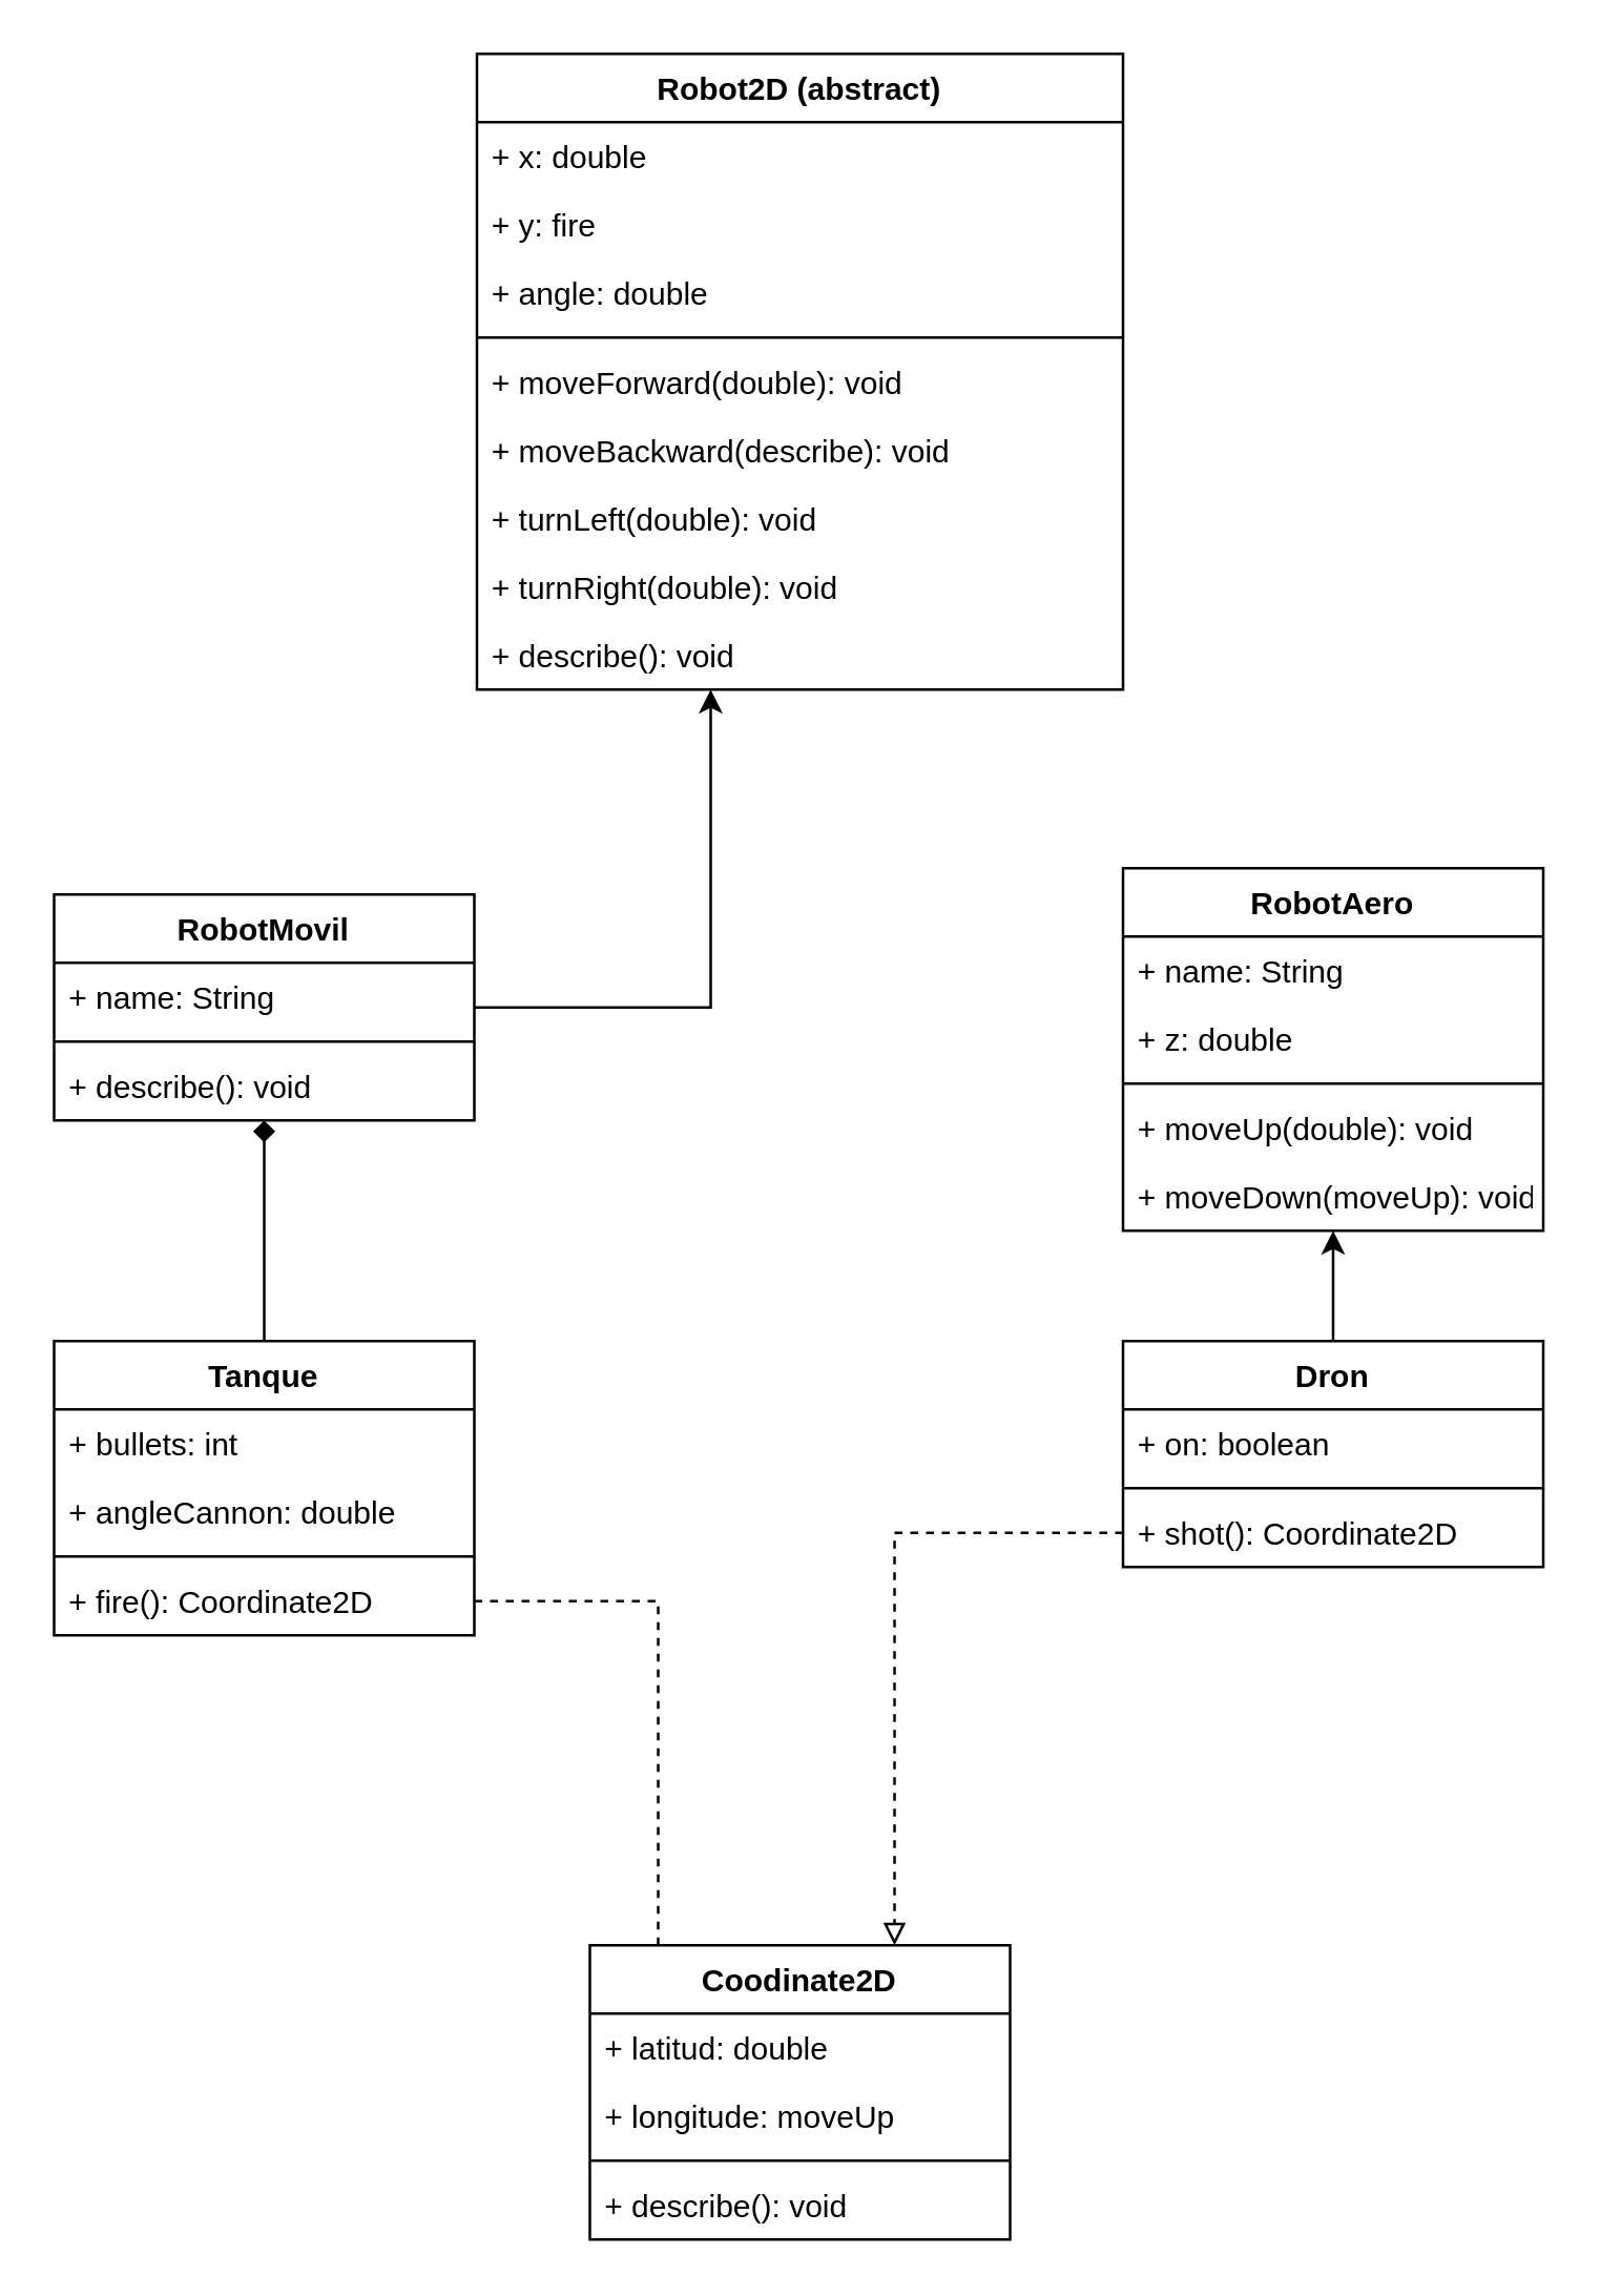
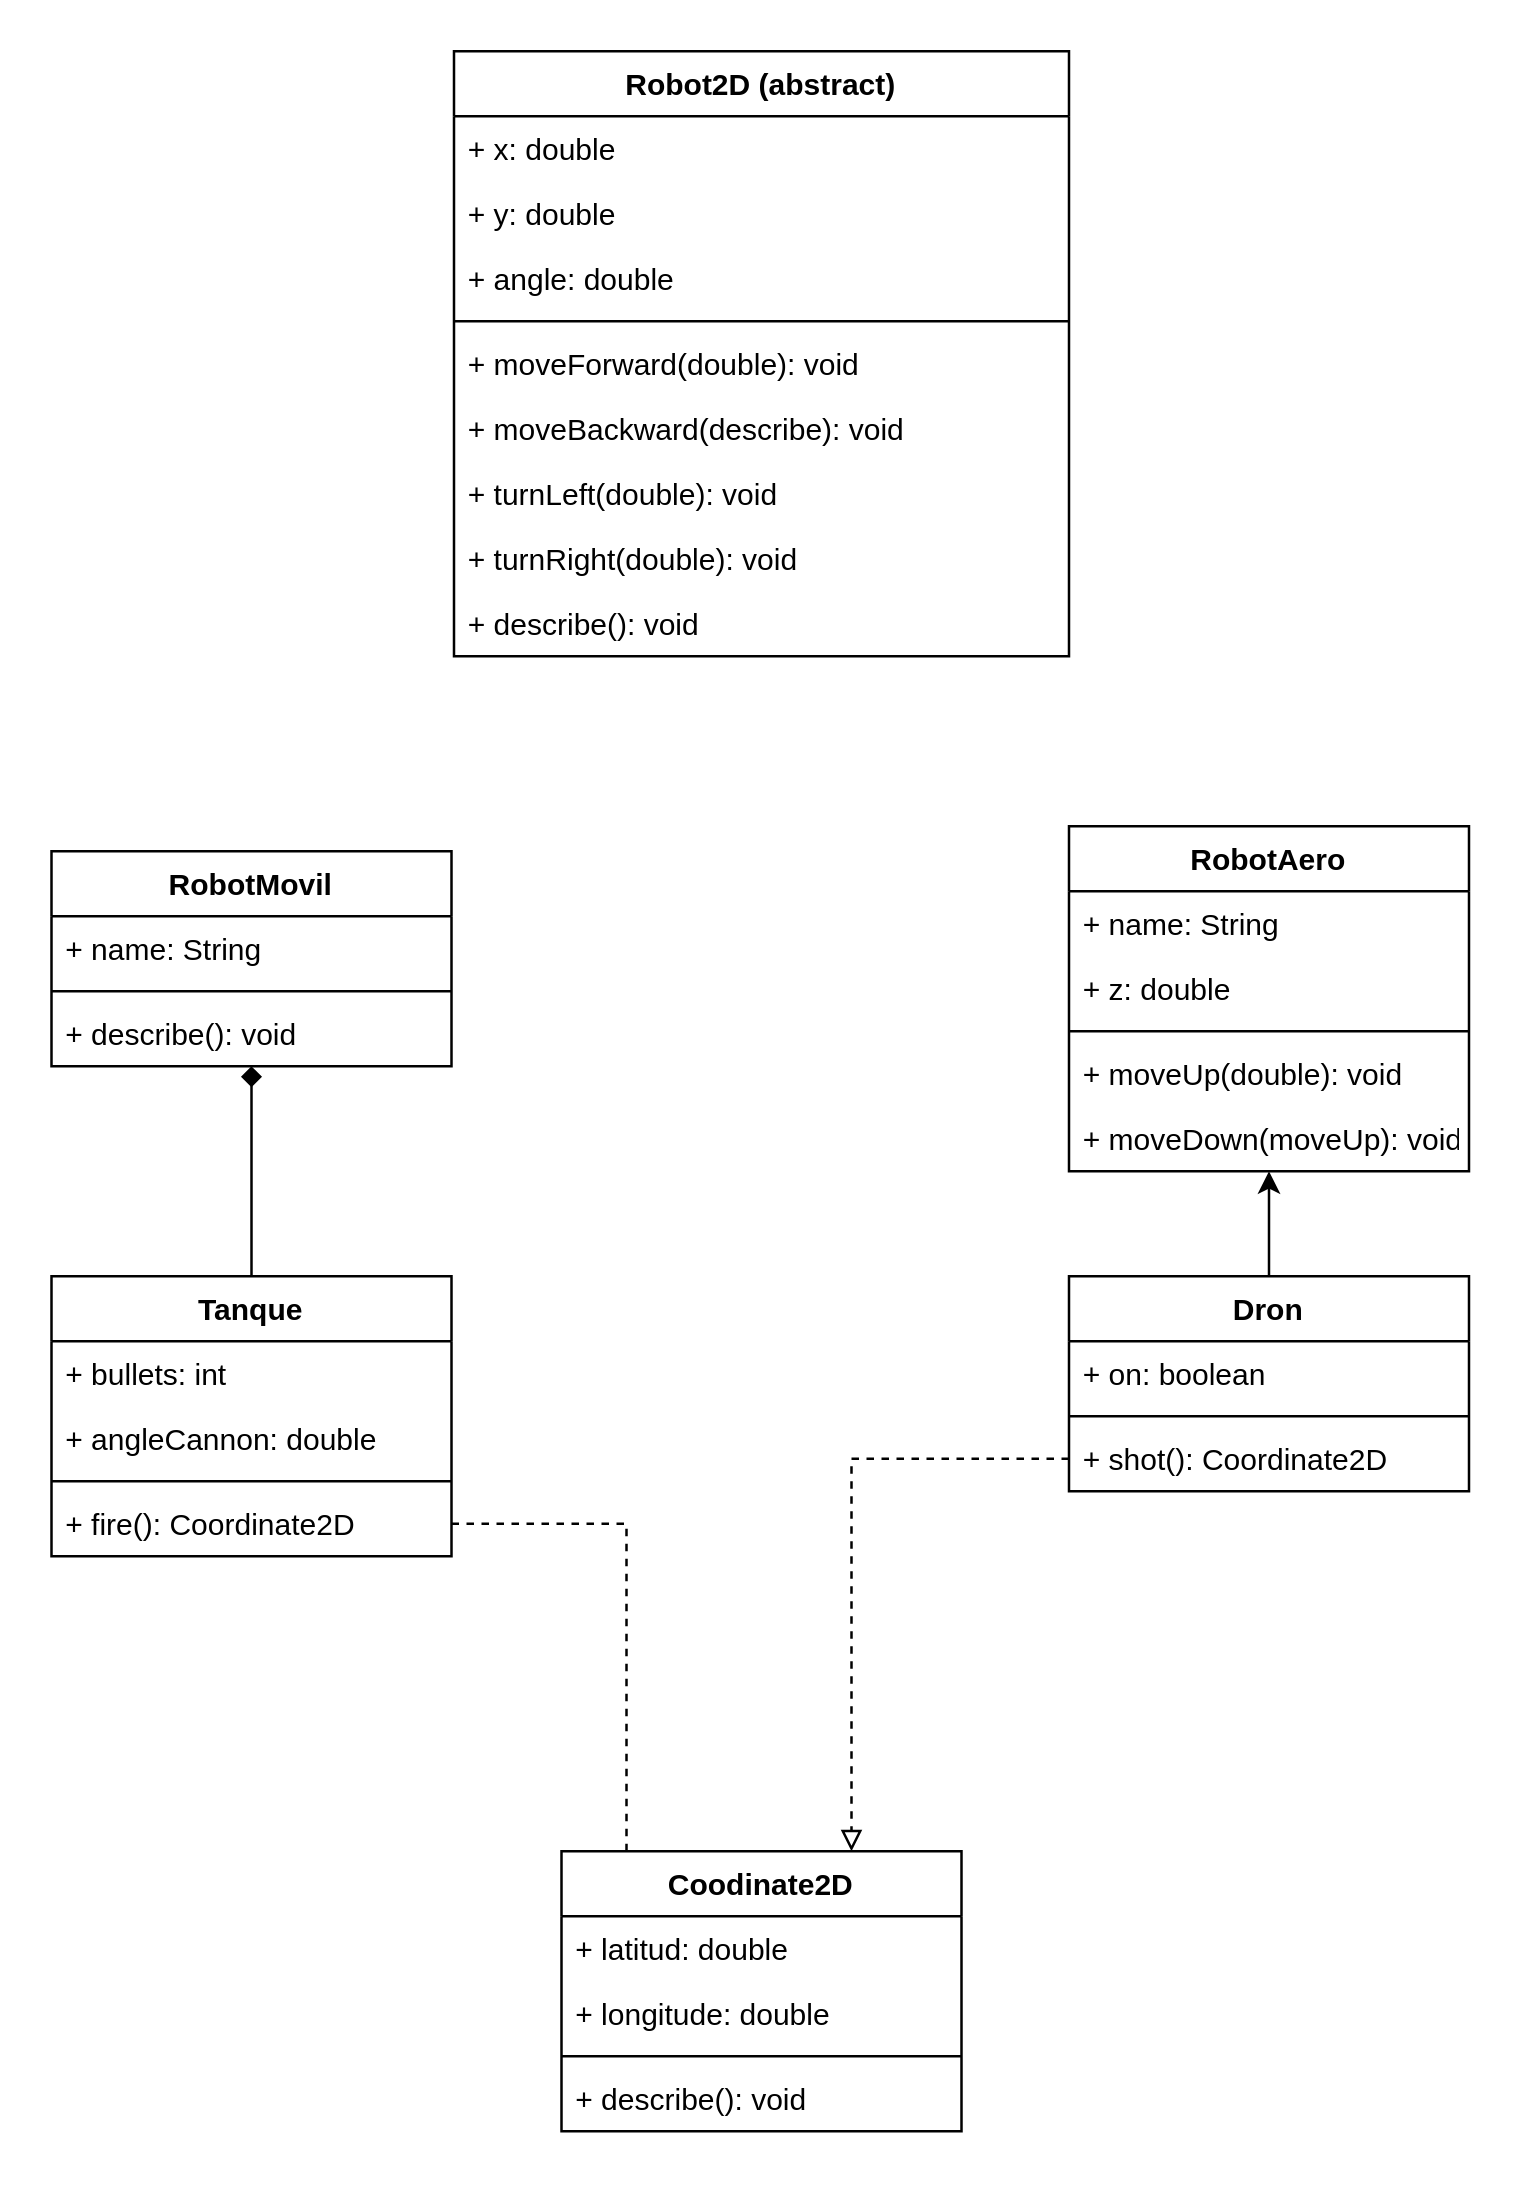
  <mxCell id="0" />
  <mxCell id="1" parent="0" />
  <mxCell id="2" value="Robot2D (abstract)" style="swimlane;fontStyle=1;align=center;verticalAlign=top;childLayout=stackLayout;horizontal=1;startSize=26;horizontalStack=0;resizeParent=1;resizeParentMax=0;resizeLast=0;collapsible=1;marginBottom=0;" vertex="1" parent="1"><mxGeometry x="181" y="20" width="246" height="242" as="geometry" /></mxCell>
  <mxCell id="3" value="+ x: double" style="text;strokeColor=none;fillColor=none;align=left;verticalAlign=top;spacingLeft=4;spacingRight=4;overflow=hidden;rotatable=0;points=[[0,0.5],[1,0.5]];portConstraint=eastwest;" vertex="1" parent="2"><mxGeometry y="26" width="246" height="26" as="geometry" /></mxCell>
- <mxCell id="4" value="+ y: fire" style="text;strokeColor=none;fillColor=none;align=left;verticalAlign=top;spacingLeft=4;spacingRight=4;overflow=hidden;rotatable=0;points=[[0,0.5],[1,0.5]];portConstraint=eastwest;" vertex="1" parent="2"><mxGeometry y="52" width="246" height="26" as="geometry" /></mxCell>
+ <mxCell id="4" value="+ y: double" style="text;strokeColor=none;fillColor=none;align=left;verticalAlign=top;spacingLeft=4;spacingRight=4;overflow=hidden;rotatable=0;points=[[0,0.5],[1,0.5]];portConstraint=eastwest;" vertex="1" parent="2"><mxGeometry y="52" width="246" height="26" as="geometry" /></mxCell>
  <mxCell id="5" value="+ angle: double" style="text;strokeColor=none;fillColor=none;align=left;verticalAlign=top;spacingLeft=4;spacingRight=4;overflow=hidden;rotatable=0;points=[[0,0.5],[1,0.5]];portConstraint=eastwest;" vertex="1" parent="2"><mxGeometry y="78" width="246" height="26" as="geometry" /></mxCell>
  <mxCell id="6" value="" style="line;strokeWidth=1;fillColor=none;align=left;verticalAlign=middle;spacingTop=-1;spacingLeft=3;spacingRight=3;rotatable=0;labelPosition=right;points=[];portConstraint=eastwest;" vertex="1" parent="2"><mxGeometry y="104" width="246" height="8" as="geometry" /></mxCell>
  <mxCell id="7" value="+ moveForward(double): void" style="text;strokeColor=none;fillColor=none;align=left;verticalAlign=top;spacingLeft=4;spacingRight=4;overflow=hidden;rotatable=0;points=[[0,0.5],[1,0.5]];portConstraint=eastwest;" vertex="1" parent="2"><mxGeometry y="112" width="246" height="26" as="geometry" /></mxCell>
  <mxCell id="8" value="+ moveBackward(describe): void" style="text;strokeColor=none;fillColor=none;align=left;verticalAlign=top;spacingLeft=4;spacingRight=4;overflow=hidden;rotatable=0;points=[[0,0.5],[1,0.5]];portConstraint=eastwest;" vertex="1" parent="2"><mxGeometry y="138" width="246" height="26" as="geometry" /></mxCell>
  <mxCell id="9" value="+ turnLeft(double): void" style="text;strokeColor=none;fillColor=none;align=left;verticalAlign=top;spacingLeft=4;spacingRight=4;overflow=hidden;rotatable=0;points=[[0,0.5],[1,0.5]];portConstraint=eastwest;" vertex="1" parent="2"><mxGeometry y="164" width="246" height="26" as="geometry" /></mxCell>
  <mxCell id="10" value="+ turnRight(double): void" style="text;strokeColor=none;fillColor=none;align=left;verticalAlign=top;spacingLeft=4;spacingRight=4;overflow=hidden;rotatable=0;points=[[0,0.5],[1,0.5]];portConstraint=eastwest;" vertex="1" parent="2"><mxGeometry y="190" width="246" height="26" as="geometry" /></mxCell>
  <mxCell id="11" value="+ describe(): void" style="text;strokeColor=none;fillColor=none;align=left;verticalAlign=top;spacingLeft=4;spacingRight=4;overflow=hidden;rotatable=0;points=[[0,0.5],[1,0.5]];portConstraint=eastwest;" vertex="1" parent="2"><mxGeometry y="216" width="246" height="26" as="geometry" /></mxCell>
- <mxCell id="12" style="edgeStyle=orthogonalEdgeStyle;rounded=0;orthogonalLoop=1;jettySize=auto;html=1;" edge="1" parent="1" source="13" target="2"><mxGeometry relative="1" as="geometry"><Array as="points"><mxPoint x="270" y="383" /></Array></mxGeometry></mxCell>
  <mxCell id="13" value="RobotMovil" style="swimlane;fontStyle=1;align=center;verticalAlign=top;childLayout=stackLayout;horizontal=1;startSize=26;horizontalStack=0;resizeParent=1;resizeParentMax=0;resizeLast=0;collapsible=1;marginBottom=0;" vertex="1" parent="1"><mxGeometry x="20" y="340" width="160" height="86" as="geometry" /></mxCell>
  <mxCell id="14" value="+ name: String" style="text;strokeColor=none;fillColor=none;align=left;verticalAlign=top;spacingLeft=4;spacingRight=4;overflow=hidden;rotatable=0;points=[[0,0.5],[1,0.5]];portConstraint=eastwest;" vertex="1" parent="13"><mxGeometry y="26" width="160" height="26" as="geometry" /></mxCell>
  <mxCell id="15" value="" style="line;strokeWidth=1;fillColor=none;align=left;verticalAlign=middle;spacingTop=-1;spacingLeft=3;spacingRight=3;rotatable=0;labelPosition=right;points=[];portConstraint=eastwest;" vertex="1" parent="13"><mxGeometry y="52" width="160" height="8" as="geometry" /></mxCell>
  <mxCell id="16" value="+ describe(): void" style="text;strokeColor=none;fillColor=none;align=left;verticalAlign=top;spacingLeft=4;spacingRight=4;overflow=hidden;rotatable=0;points=[[0,0.5],[1,0.5]];portConstraint=eastwest;" vertex="1" parent="13"><mxGeometry y="60" width="160" height="26" as="geometry" /></mxCell>
  <mxCell id="17" style="edgeStyle=orthogonalEdgeStyle;rounded=0;orthogonalLoop=1;jettySize=auto;html=1;endArrow=diamond;" edge="1" parent="1" source="18" target="13"><mxGeometry relative="1" as="geometry" /></mxCell>
  <mxCell id="18" value="Tanque" style="swimlane;fontStyle=1;align=center;verticalAlign=top;childLayout=stackLayout;horizontal=1;startSize=26;horizontalStack=0;resizeParent=1;resizeParentMax=0;resizeLast=0;collapsible=1;marginBottom=0;" vertex="1" parent="1"><mxGeometry x="20" y="510" width="160" height="112" as="geometry" /></mxCell>
  <mxCell id="19" value="+ bullets: int" style="text;strokeColor=none;fillColor=none;align=left;verticalAlign=top;spacingLeft=4;spacingRight=4;overflow=hidden;rotatable=0;points=[[0,0.5],[1,0.5]];portConstraint=eastwest;" vertex="1" parent="18"><mxGeometry y="26" width="160" height="26" as="geometry" /></mxCell>
  <mxCell id="20" value="+ angleCannon: double" style="text;strokeColor=none;fillColor=none;align=left;verticalAlign=top;spacingLeft=4;spacingRight=4;overflow=hidden;rotatable=0;points=[[0,0.5],[1,0.5]];portConstraint=eastwest;" vertex="1" parent="18"><mxGeometry y="52" width="160" height="26" as="geometry" /></mxCell>
  <mxCell id="21" value="" style="line;strokeWidth=1;fillColor=none;align=left;verticalAlign=middle;spacingTop=-1;spacingLeft=3;spacingRight=3;rotatable=0;labelPosition=right;points=[];portConstraint=eastwest;" vertex="1" parent="18"><mxGeometry y="78" width="160" height="8" as="geometry" /></mxCell>
  <mxCell id="22" value="+ fire(): Coordinate2D" style="text;strokeColor=none;fillColor=none;align=left;verticalAlign=top;spacingLeft=4;spacingRight=4;overflow=hidden;rotatable=0;points=[[0,0.5],[1,0.5]];portConstraint=eastwest;" vertex="1" parent="18"><mxGeometry y="86" width="160" height="26" as="geometry" /></mxCell>
  <mxCell id="23" value="RobotAero" style="swimlane;fontStyle=1;align=center;verticalAlign=top;childLayout=stackLayout;horizontal=1;startSize=26;horizontalStack=0;resizeParent=1;resizeParentMax=0;resizeLast=0;collapsible=1;marginBottom=0;" vertex="1" parent="1"><mxGeometry x="427" y="330" width="160" height="138" as="geometry" /></mxCell>
  <mxCell id="24" value="+ name: String" style="text;strokeColor=none;fillColor=none;align=left;verticalAlign=top;spacingLeft=4;spacingRight=4;overflow=hidden;rotatable=0;points=[[0,0.5],[1,0.5]];portConstraint=eastwest;" vertex="1" parent="23"><mxGeometry y="26" width="160" height="26" as="geometry" /></mxCell>
  <mxCell id="25" value="+ z: double" style="text;strokeColor=none;fillColor=none;align=left;verticalAlign=top;spacingLeft=4;spacingRight=4;overflow=hidden;rotatable=0;points=[[0,0.5],[1,0.5]];portConstraint=eastwest;" vertex="1" parent="23"><mxGeometry y="52" width="160" height="26" as="geometry" /></mxCell>
  <mxCell id="26" value="" style="line;strokeWidth=1;fillColor=none;align=left;verticalAlign=middle;spacingTop=-1;spacingLeft=3;spacingRight=3;rotatable=0;labelPosition=right;points=[];portConstraint=eastwest;" vertex="1" parent="23"><mxGeometry y="78" width="160" height="8" as="geometry" /></mxCell>
  <mxCell id="27" value="+ moveUp(double): void" style="text;strokeColor=none;fillColor=none;align=left;verticalAlign=top;spacingLeft=4;spacingRight=4;overflow=hidden;rotatable=0;points=[[0,0.5],[1,0.5]];portConstraint=eastwest;" vertex="1" parent="23"><mxGeometry y="86" width="160" height="26" as="geometry" /></mxCell>
  <mxCell id="28" value="+ moveDown(moveUp): void" style="text;strokeColor=none;fillColor=none;align=left;verticalAlign=top;spacingLeft=4;spacingRight=4;overflow=hidden;rotatable=0;points=[[0,0.5],[1,0.5]];portConstraint=eastwest;" vertex="1" parent="23"><mxGeometry y="112" width="160" height="26" as="geometry" /></mxCell>
  <mxCell id="29" style="edgeStyle=orthogonalEdgeStyle;rounded=0;orthogonalLoop=1;jettySize=auto;html=1;" edge="1" parent="1" source="30" target="23"><mxGeometry relative="1" as="geometry" /></mxCell>
  <mxCell id="30" value="Dron" style="swimlane;fontStyle=1;align=center;verticalAlign=top;childLayout=stackLayout;horizontal=1;startSize=26;horizontalStack=0;resizeParent=1;resizeParentMax=0;resizeLast=0;collapsible=1;marginBottom=0;" vertex="1" parent="1"><mxGeometry x="427" y="510" width="160" height="86" as="geometry" /></mxCell>
  <mxCell id="31" value="+ on: boolean" style="text;strokeColor=none;fillColor=none;align=left;verticalAlign=top;spacingLeft=4;spacingRight=4;overflow=hidden;rotatable=0;points=[[0,0.5],[1,0.5]];portConstraint=eastwest;" vertex="1" parent="30"><mxGeometry y="26" width="160" height="26" as="geometry" /></mxCell>
  <mxCell id="32" value="" style="line;strokeWidth=1;fillColor=none;align=left;verticalAlign=middle;spacingTop=-1;spacingLeft=3;spacingRight=3;rotatable=0;labelPosition=right;points=[];portConstraint=eastwest;" vertex="1" parent="30"><mxGeometry y="52" width="160" height="8" as="geometry" /></mxCell>
  <mxCell id="33" value="+ shot(): Coordinate2D" style="text;strokeColor=none;fillColor=none;align=left;verticalAlign=top;spacingLeft=4;spacingRight=4;overflow=hidden;rotatable=0;points=[[0,0.5],[1,0.5]];portConstraint=eastwest;" vertex="1" parent="30"><mxGeometry y="60" width="160" height="26" as="geometry" /></mxCell>
  <mxCell id="34" value="Coodinate2D" style="swimlane;fontStyle=1;align=center;verticalAlign=top;childLayout=stackLayout;horizontal=1;startSize=26;horizontalStack=0;resizeParent=1;resizeParentMax=0;resizeLast=0;collapsible=1;marginBottom=0;" vertex="1" parent="1"><mxGeometry x="224" y="740" width="160" height="112" as="geometry" /></mxCell>
  <mxCell id="35" value="+ latitud: double" style="text;strokeColor=none;fillColor=none;align=left;verticalAlign=top;spacingLeft=4;spacingRight=4;overflow=hidden;rotatable=0;points=[[0,0.5],[1,0.5]];portConstraint=eastwest;" vertex="1" parent="34"><mxGeometry y="26" width="160" height="26" as="geometry" /></mxCell>
- <mxCell id="36" value="+ longitude: moveUp" style="text;strokeColor=none;fillColor=none;align=left;verticalAlign=top;spacingLeft=4;spacingRight=4;overflow=hidden;rotatable=0;points=[[0,0.5],[1,0.5]];portConstraint=eastwest;" vertex="1" parent="34"><mxGeometry y="52" width="160" height="26" as="geometry" /></mxCell>
+ <mxCell id="36" value="+ longitude: double" style="text;strokeColor=none;fillColor=none;align=left;verticalAlign=top;spacingLeft=4;spacingRight=4;overflow=hidden;rotatable=0;points=[[0,0.5],[1,0.5]];portConstraint=eastwest;" vertex="1" parent="34"><mxGeometry y="52" width="160" height="26" as="geometry" /></mxCell>
  <mxCell id="37" value="" style="line;strokeWidth=1;fillColor=none;align=left;verticalAlign=middle;spacingTop=-1;spacingLeft=3;spacingRight=3;rotatable=0;labelPosition=right;points=[];portConstraint=eastwest;" vertex="1" parent="34"><mxGeometry y="78" width="160" height="8" as="geometry" /></mxCell>
  <mxCell id="38" value="+ describe(): void" style="text;strokeColor=none;fillColor=none;align=left;verticalAlign=top;spacingLeft=4;spacingRight=4;overflow=hidden;rotatable=0;points=[[0,0.5],[1,0.5]];portConstraint=eastwest;" vertex="1" parent="34"><mxGeometry y="86" width="160" height="26" as="geometry" /></mxCell>
  <mxCell id="39" style="edgeStyle=orthogonalEdgeStyle;rounded=0;orthogonalLoop=1;jettySize=auto;html=1;dashed=1;endArrow=none;endFill=0;" edge="1" parent="1" source="22" target="34"><mxGeometry relative="1" as="geometry"><Array as="points"><mxPoint x="250" y="609" /></Array></mxGeometry></mxCell>
  <mxCell id="40" style="edgeStyle=orthogonalEdgeStyle;rounded=0;orthogonalLoop=1;jettySize=auto;html=1;dashed=1;endArrow=block;endFill=0;" edge="1" parent="1" source="33" target="34"><mxGeometry relative="1" as="geometry"><Array as="points"><mxPoint x="340" y="583" /></Array></mxGeometry></mxCell>
